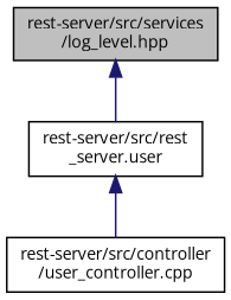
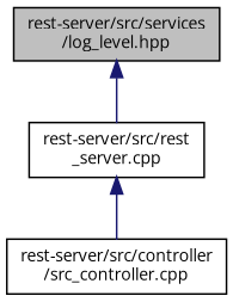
  digraph {
    fontname="Open Sans"
    node [color=black fillcolor=white fontname="Open Sans" fontsize=10 shape=record style=filled]
    edge [color=midnightblue dir=back fontname="Open Sans" fontsize=10 labelfontname=Helvetica labelfontsize=10 style=solid]
    n1 [fillcolor=grey75 fontcolor=black height=0.2 label="rest-server/src/services\l/log_level.hpp" width=0.4]
-   n2 [height=0.2 label="rest-server/src/rest\l_server.user" width=0.4]
-   n3 [height=0.2 label="rest-server/src/controller\l/user_controller.cpp" width=0.4]
+   n2 [height=0.2 label="rest-server/src/rest\l_server.cpp" width=0.4]
+   n3 [height=0.2 label="rest-server/src/controller\l/src_controller.cpp" width=0.4]
    n1 -> n2
    n2 -> n3
  }
